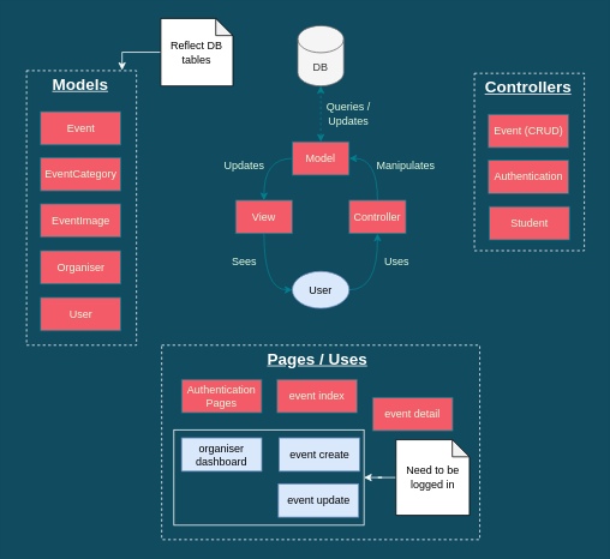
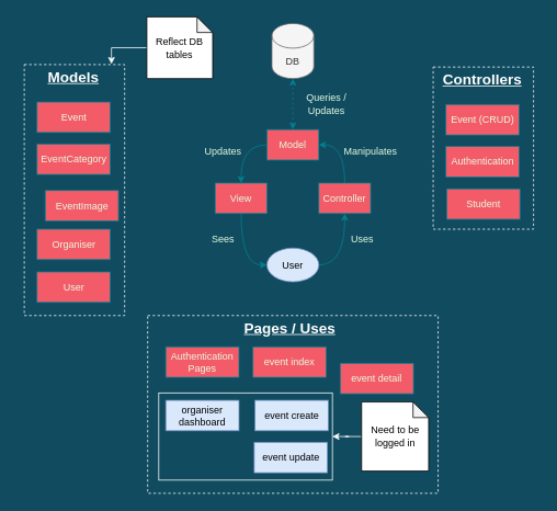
  <mxCell id="0" />
  <mxCell id="1" parent="0" />
  <mxCell id="2" value="" style="rounded=0;whiteSpace=wrap;html=1;fillColor=none;strokeColor=#FFFFFF;dashed=1;" parent="1" vertex="1"><mxGeometry x="179" y="383" width="353" height="216" as="geometry" /></mxCell>
  <mxCell id="3" value="" style="rounded=0;whiteSpace=wrap;html=1;fillColor=none;strokeColor=#FFFFFF;dashed=1;" parent="1" vertex="1"><mxGeometry x="526" y="81" width="122" height="197" as="geometry" /></mxCell>
  <mxCell id="4" style="edgeStyle=orthogonalEdgeStyle;curved=1;rounded=0;orthogonalLoop=1;jettySize=auto;html=1;entryX=0.5;entryY=0;entryDx=0;entryDy=0;exitX=0;exitY=0.5;exitDx=0;exitDy=0;strokeColor=#028090;fontColor=#E4FDE1;labelBackgroundColor=#114B5F;" parent="1" source="6" target="8" edge="1"><mxGeometry relative="1" as="geometry" /></mxCell>
  <mxCell id="5" style="edgeStyle=orthogonalEdgeStyle;curved=1;rounded=0;orthogonalLoop=1;jettySize=auto;html=1;entryX=0.5;entryY=1;entryDx=0;entryDy=0;entryPerimeter=0;startArrow=classic;startFill=1;strokeColor=#028090;fontColor=#E4FDE1;labelBackgroundColor=#114B5F;dashed=1;" parent="1" source="6" target="13" edge="1"><mxGeometry relative="1" as="geometry" /></mxCell>
  <mxCell id="6" value="Model" style="rounded=0;whiteSpace=wrap;html=1;fillColor=#F45B69;strokeColor=#028090;fontColor=#E4FDE1;" parent="1" vertex="1"><mxGeometry x="324" y="157" width="63" height="37" as="geometry" /></mxCell>
  <mxCell id="7" style="edgeStyle=orthogonalEdgeStyle;curved=1;rounded=0;orthogonalLoop=1;jettySize=auto;html=1;entryX=0;entryY=0.5;entryDx=0;entryDy=0;strokeColor=#028090;fontColor=#E4FDE1;labelBackgroundColor=#114B5F;" parent="1" source="8" target="12" edge="1"><mxGeometry relative="1" as="geometry" /></mxCell>
  <mxCell id="8" value="View" style="rounded=0;whiteSpace=wrap;html=1;fillColor=#F45B69;strokeColor=#028090;fontColor=#E4FDE1;" parent="1" vertex="1"><mxGeometry x="261" y="222" width="63" height="37" as="geometry" /></mxCell>
  <mxCell id="9" style="edgeStyle=orthogonalEdgeStyle;rounded=0;orthogonalLoop=1;jettySize=auto;html=1;entryX=1;entryY=0.5;entryDx=0;entryDy=0;elbow=vertical;curved=1;strokeColor=#028090;fontColor=#E4FDE1;labelBackgroundColor=#114B5F;" parent="1" source="10" target="6" edge="1"><mxGeometry relative="1" as="geometry" /></mxCell>
  <mxCell id="10" value="Controller" style="rounded=0;whiteSpace=wrap;html=1;fillColor=#F45B69;strokeColor=#028090;fontColor=#E4FDE1;" parent="1" vertex="1"><mxGeometry x="387" y="222" width="63" height="37" as="geometry" /></mxCell>
  <mxCell id="11" style="edgeStyle=orthogonalEdgeStyle;curved=1;rounded=0;orthogonalLoop=1;jettySize=auto;html=1;entryX=0.5;entryY=1;entryDx=0;entryDy=0;exitX=1;exitY=0.5;exitDx=0;exitDy=0;strokeColor=#028090;fontColor=#E4FDE1;labelBackgroundColor=#114B5F;" parent="1" source="12" target="10" edge="1"><mxGeometry relative="1" as="geometry" /></mxCell>
  <mxCell id="12" value="User" style="ellipse;whiteSpace=wrap;html=1;fillColor=#dae8fc;strokeColor=#6c8ebf;" parent="1" vertex="1"><mxGeometry x="324" y="301" width="63" height="41" as="geometry" /></mxCell>
  <mxCell id="13" value="DB" style="shape=cylinder3;whiteSpace=wrap;html=1;boundedLbl=1;backgroundOutline=1;size=15;fillColor=#f5f5f5;strokeColor=#666666;fontColor=#333333;" parent="1" vertex="1"><mxGeometry x="330" y="28" width="51" height="67" as="geometry" /></mxCell>
  <mxCell id="14" value="Manipulates" style="text;html=1;strokeColor=none;fillColor=none;align=center;verticalAlign=middle;whiteSpace=wrap;rounded=0;sketch=0;fontColor=#E4FDE1;" parent="1" vertex="1"><mxGeometry x="430" y="174" width="40" height="20" as="geometry" /></mxCell>
  <mxCell id="15" value="Updates" style="text;html=1;strokeColor=none;fillColor=none;align=center;verticalAlign=middle;whiteSpace=wrap;rounded=0;sketch=0;fontColor=#E4FDE1;" parent="1" vertex="1"><mxGeometry x="251" y="174" width="40" height="20" as="geometry" /></mxCell>
  <mxCell id="16" value="Sees" style="text;html=1;strokeColor=none;fillColor=none;align=center;verticalAlign=middle;whiteSpace=wrap;rounded=0;sketch=0;fontColor=#E4FDE1;" parent="1" vertex="1"><mxGeometry x="251" y="281" width="40" height="20" as="geometry" /></mxCell>
  <mxCell id="17" value="Uses" style="text;html=1;strokeColor=none;fillColor=none;align=center;verticalAlign=middle;whiteSpace=wrap;rounded=0;sketch=0;fontColor=#E4FDE1;" parent="1" vertex="1"><mxGeometry x="420" y="281" width="40" height="20" as="geometry" /></mxCell>
- <mxCell id="18" value="Queries / Updates" style="text;html=1;strokeColor=none;fillColor=none;align=center;verticalAlign=middle;whiteSpace=wrap;rounded=0;sketch=0;fontColor=#E4FDE1;" parent="1" vertex="1"><mxGeometry x="339" y="116" width="95" height="20" as="geometry" /></mxCell>
+ <mxCell id="18" value="Queries / Updates" style="text;html=1;strokeColor=none;fillColor=none;align=center;verticalAlign=middle;whiteSpace=wrap;rounded=0;sketch=0;fontColor=#E4FDE1;" parent="1" vertex="1"><mxGeometry x="349" y="116" width="95" height="20" as="geometry" /></mxCell>
  <mxCell id="19" value="&lt;font color=&quot;#ffffff&quot; size=&quot;1&quot;&gt;&lt;b style=&quot;font-size: 18px&quot;&gt;&lt;u&gt;Pages / Uses&lt;/u&gt;&lt;/b&gt;&lt;/font&gt;" style="text;html=1;align=center;verticalAlign=middle;whiteSpace=wrap;rounded=0;" parent="1" vertex="1"><mxGeometry x="283" y="389" width="138" height="20" as="geometry" /></mxCell>
  <mxCell id="20" value="Authentication Pages" style="rounded=0;whiteSpace=wrap;html=1;fillColor=#F45B69;strokeColor=#028090;fontColor=#E4FDE1;" parent="1" vertex="1"><mxGeometry x="201" y="421" width="89" height="37" as="geometry" /></mxCell>
  <mxCell id="21" value="event index" style="rounded=0;whiteSpace=wrap;html=1;fillColor=#F45B69;strokeColor=#028090;fontColor=#E4FDE1;" parent="1" vertex="1"><mxGeometry x="307" y="421" width="89" height="37" as="geometry" /></mxCell>
  <mxCell id="22" value="event detail" style="rounded=0;whiteSpace=wrap;html=1;fillColor=#F45B69;strokeColor=#028090;fontColor=#E4FDE1;" parent="1" vertex="1"><mxGeometry x="413" y="441" width="89" height="37" as="geometry" /></mxCell>
  <mxCell id="23" value="event create" style="rounded=0;whiteSpace=wrap;html=1;fillColor=#dae8fc;strokeColor=#6c8ebf;" parent="1" vertex="1"><mxGeometry x="309.5" y="486" width="89" height="37" as="geometry" /></mxCell>
  <mxCell id="24" value="event update" style="rounded=0;whiteSpace=wrap;html=1;fillColor=#dae8fc;strokeColor=#6c8ebf;" parent="1" vertex="1"><mxGeometry x="308.5" y="537" width="89" height="37" as="geometry" /></mxCell>
  <mxCell id="25" style="edgeStyle=orthogonalEdgeStyle;rounded=0;orthogonalLoop=1;jettySize=auto;html=1;strokeColor=#FFFFFF;entryX=1;entryY=0.5;entryDx=0;entryDy=0;" parent="1" source="26" target="28" edge="1"><mxGeometry relative="1" as="geometry"><mxPoint x="424.5" y="527" as="targetPoint" /></mxGeometry></mxCell>
  <mxCell id="26" value="Need to be logged in" style="shape=note;whiteSpace=wrap;html=1;backgroundOutline=1;darkOpacity=0.05;size=19;" parent="1" vertex="1"><mxGeometry x="439" y="488" width="81.5" height="84" as="geometry" /></mxCell>
  <mxCell id="27" value="organiser dashboard" style="rounded=0;whiteSpace=wrap;html=1;fillColor=#dae8fc;strokeColor=#6c8ebf;" parent="1" vertex="1"><mxGeometry x="201" y="486" width="89" height="37" as="geometry" /></mxCell>
  <mxCell id="28" value="" style="rounded=0;whiteSpace=wrap;html=1;fillColor=none;strokeColor=#FFFFFF;" parent="1" vertex="1"><mxGeometry x="192.5" y="477" width="211" height="106" as="geometry" /></mxCell>
  <mxCell id="29" value="&lt;font color=&quot;#ffffff&quot; size=&quot;1&quot;&gt;&lt;b style=&quot;font-size: 18px&quot;&gt;&lt;u&gt;Controllers&lt;/u&gt;&lt;/b&gt;&lt;/font&gt;" style="text;html=1;align=center;verticalAlign=middle;whiteSpace=wrap;rounded=0;" parent="1" vertex="1"><mxGeometry x="517" y="87" width="138" height="20" as="geometry" /></mxCell>
  <mxCell id="30" value="Event (CRUD)" style="rounded=0;whiteSpace=wrap;html=1;fillColor=#F45B69;strokeColor=#028090;fontColor=#E4FDE1;" parent="1" vertex="1"><mxGeometry x="541.5" y="126.5" width="89" height="37" as="geometry" /></mxCell>
  <mxCell id="31" value="Authentication" style="rounded=0;whiteSpace=wrap;html=1;fillColor=#F45B69;strokeColor=#028090;fontColor=#E4FDE1;" parent="1" vertex="1"><mxGeometry x="541.5" y="177.5" width="89" height="37" as="geometry" /></mxCell>
  <mxCell id="32" value="Student" style="rounded=0;whiteSpace=wrap;html=1;fillColor=#F45B69;strokeColor=#028090;fontColor=#E4FDE1;" parent="1" vertex="1"><mxGeometry x="542.5" y="229" width="89" height="37" as="geometry" /></mxCell>
  <mxCell id="33" value="" style="rounded=0;whiteSpace=wrap;html=1;fillColor=none;strokeColor=#FFFFFF;dashed=1;" parent="1" vertex="1"><mxGeometry x="29" y="78" width="122" height="305" as="geometry" /></mxCell>
  <mxCell id="34" value="&lt;font color=&quot;#ffffff&quot; size=&quot;1&quot;&gt;&lt;b style=&quot;font-size: 18px&quot;&gt;&lt;u&gt;Models&lt;/u&gt;&lt;/b&gt;&lt;/font&gt;" style="text;html=1;align=center;verticalAlign=middle;whiteSpace=wrap;rounded=0;" parent="1" vertex="1"><mxGeometry x="20" y="84" width="138" height="20" as="geometry" /></mxCell>
  <mxCell id="35" value="Event" style="rounded=0;whiteSpace=wrap;html=1;fillColor=#F45B69;strokeColor=#028090;fontColor=#E4FDE1;" parent="1" vertex="1"><mxGeometry x="44.5" y="123.5" width="89" height="37" as="geometry" /></mxCell>
  <mxCell id="36" value="EventCategory" style="rounded=0;whiteSpace=wrap;html=1;fillColor=#F45B69;strokeColor=#028090;fontColor=#E4FDE1;" parent="1" vertex="1"><mxGeometry x="44.5" y="174.5" width="89" height="37" as="geometry" /></mxCell>
- <mxCell id="37" value="EventImage" style="rounded=0;whiteSpace=wrap;html=1;fillColor=#F45B69;strokeColor=#028090;fontColor=#E4FDE1;" parent="1" vertex="1"><mxGeometry x="44.5" y="226" width="89" height="37" as="geometry" /></mxCell>
+ <mxCell id="37" value="EventImage" style="rounded=0;whiteSpace=wrap;html=1;fillColor=#F45B69;strokeColor=#028090;fontColor=#E4FDE1;" parent="1" vertex="1"><mxGeometry x="54.5" y="231" width="89" height="37" as="geometry" /></mxCell>
  <mxCell id="38" value="Organiser" style="rounded=0;whiteSpace=wrap;html=1;fillColor=#F45B69;strokeColor=#028090;fontColor=#E4FDE1;" parent="1" vertex="1"><mxGeometry x="44.5" y="278" width="89" height="37" as="geometry" /></mxCell>
  <mxCell id="39" style="edgeStyle=orthogonalEdgeStyle;rounded=0;orthogonalLoop=1;jettySize=auto;html=1;entryX=0.869;entryY=-0.002;entryDx=0;entryDy=0;entryPerimeter=0;strokeColor=#FFFFFF;" parent="1" source="40" target="33" edge="1"><mxGeometry relative="1" as="geometry" /></mxCell>
  <mxCell id="40" value="Reflect DB tables" style="shape=note;whiteSpace=wrap;html=1;backgroundOutline=1;darkOpacity=0.05;size=19;" parent="1" vertex="1"><mxGeometry x="178" y="20" width="80" height="75" as="geometry" /></mxCell>
  <mxCell id="41" value="User" style="rounded=0;whiteSpace=wrap;html=1;fillColor=#F45B69;strokeColor=#028090;fontColor=#E4FDE1;" parent="1" vertex="1"><mxGeometry x="44.5" y="330" width="89" height="37" as="geometry" /></mxCell>
